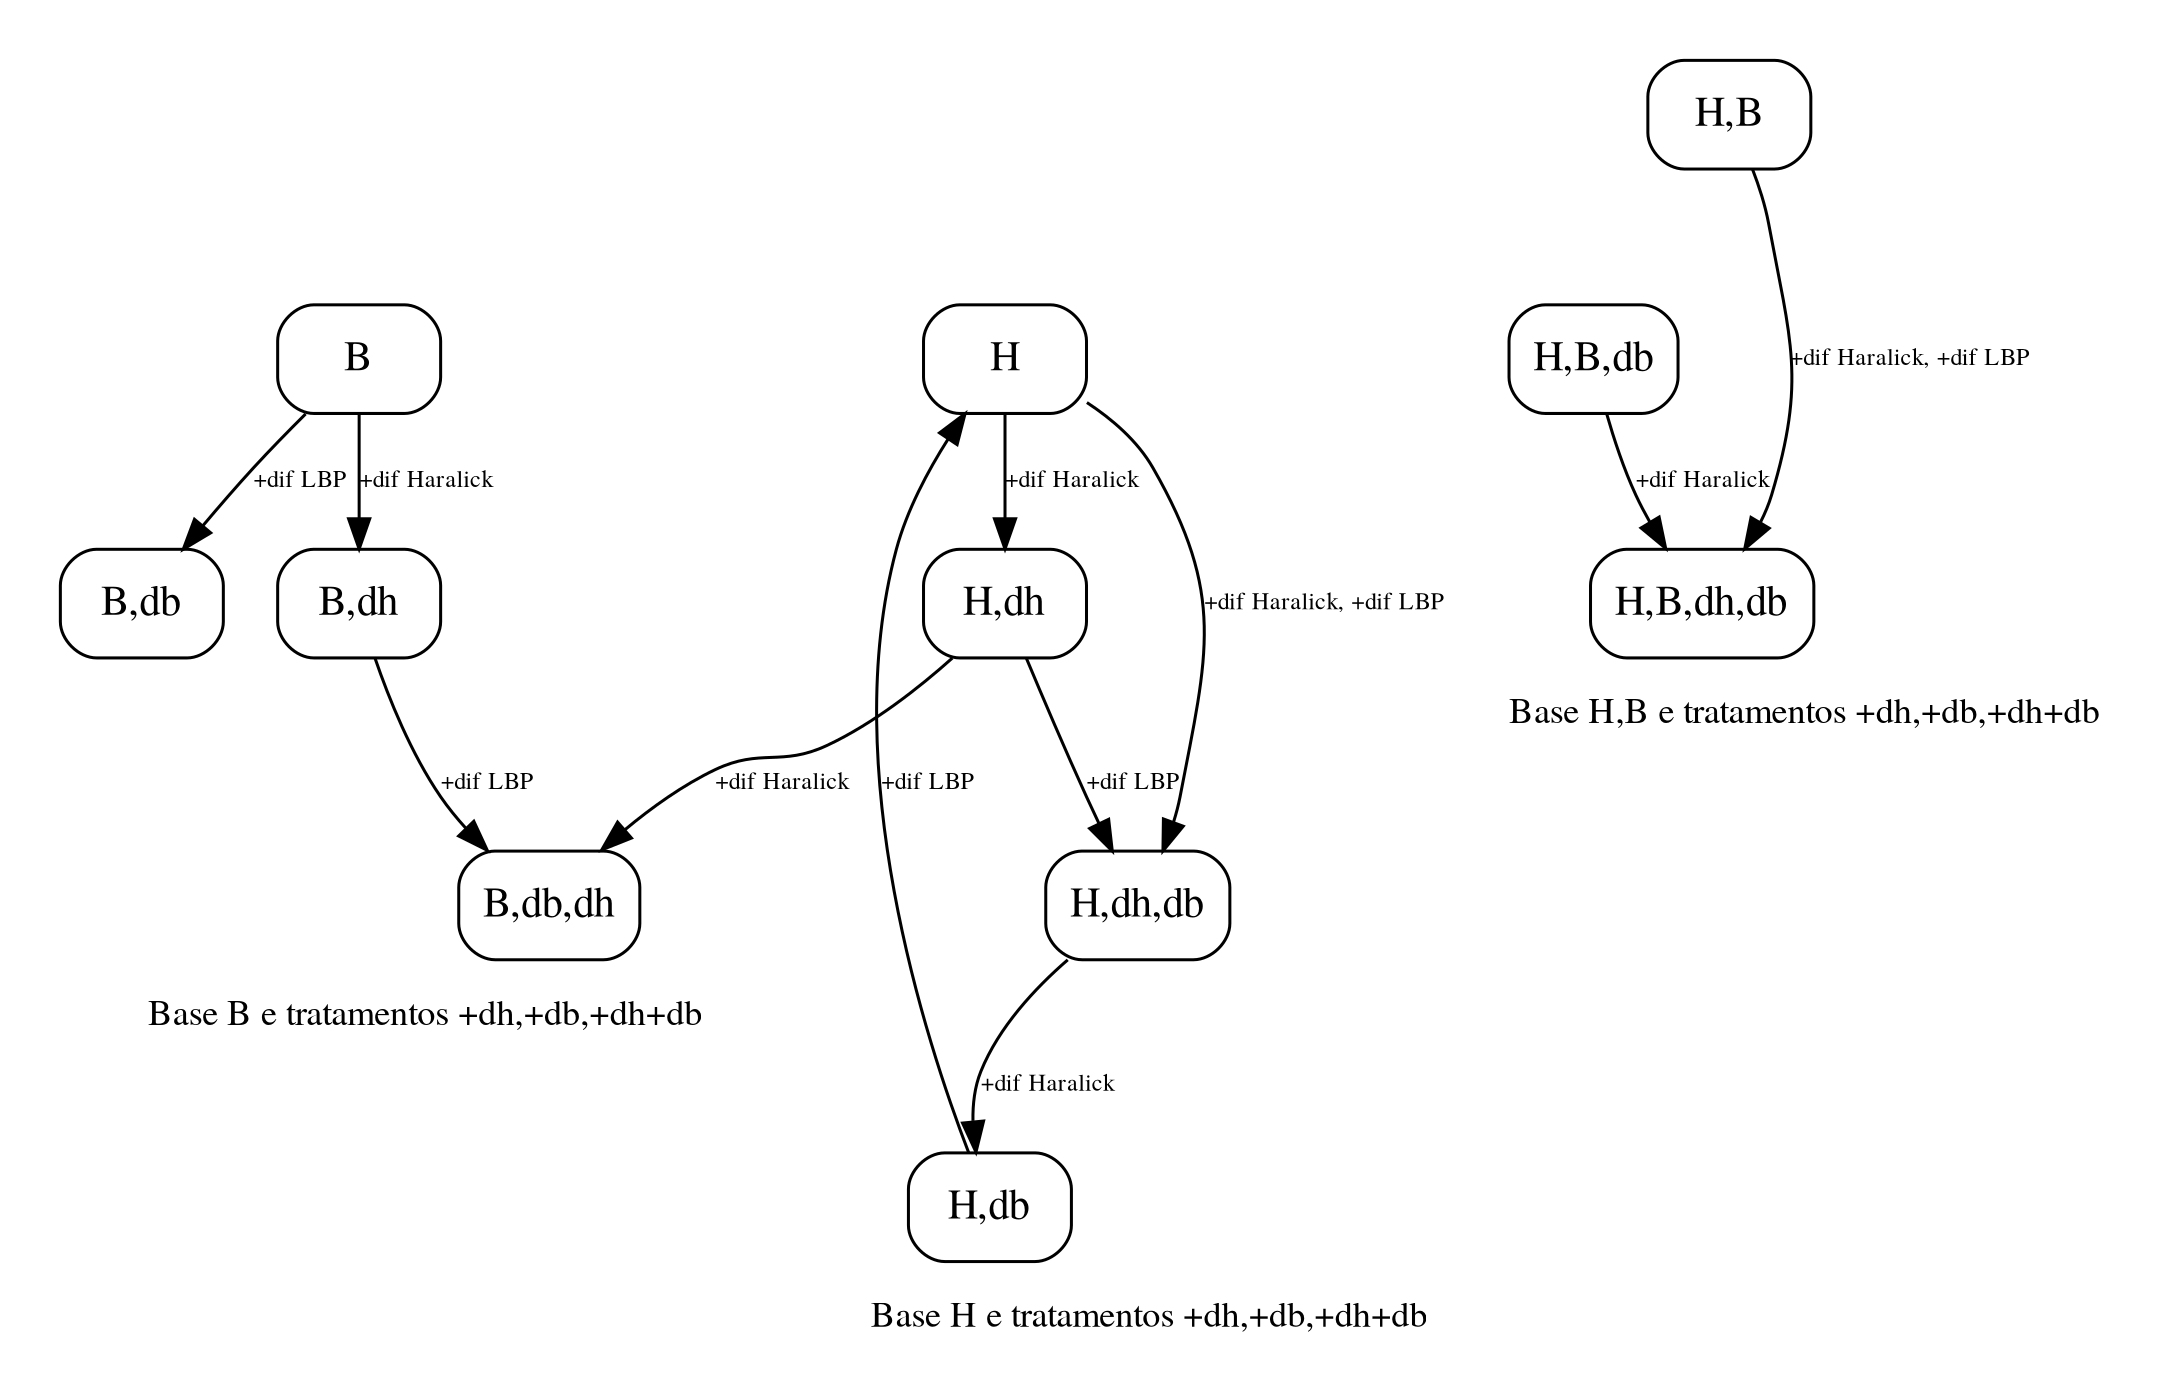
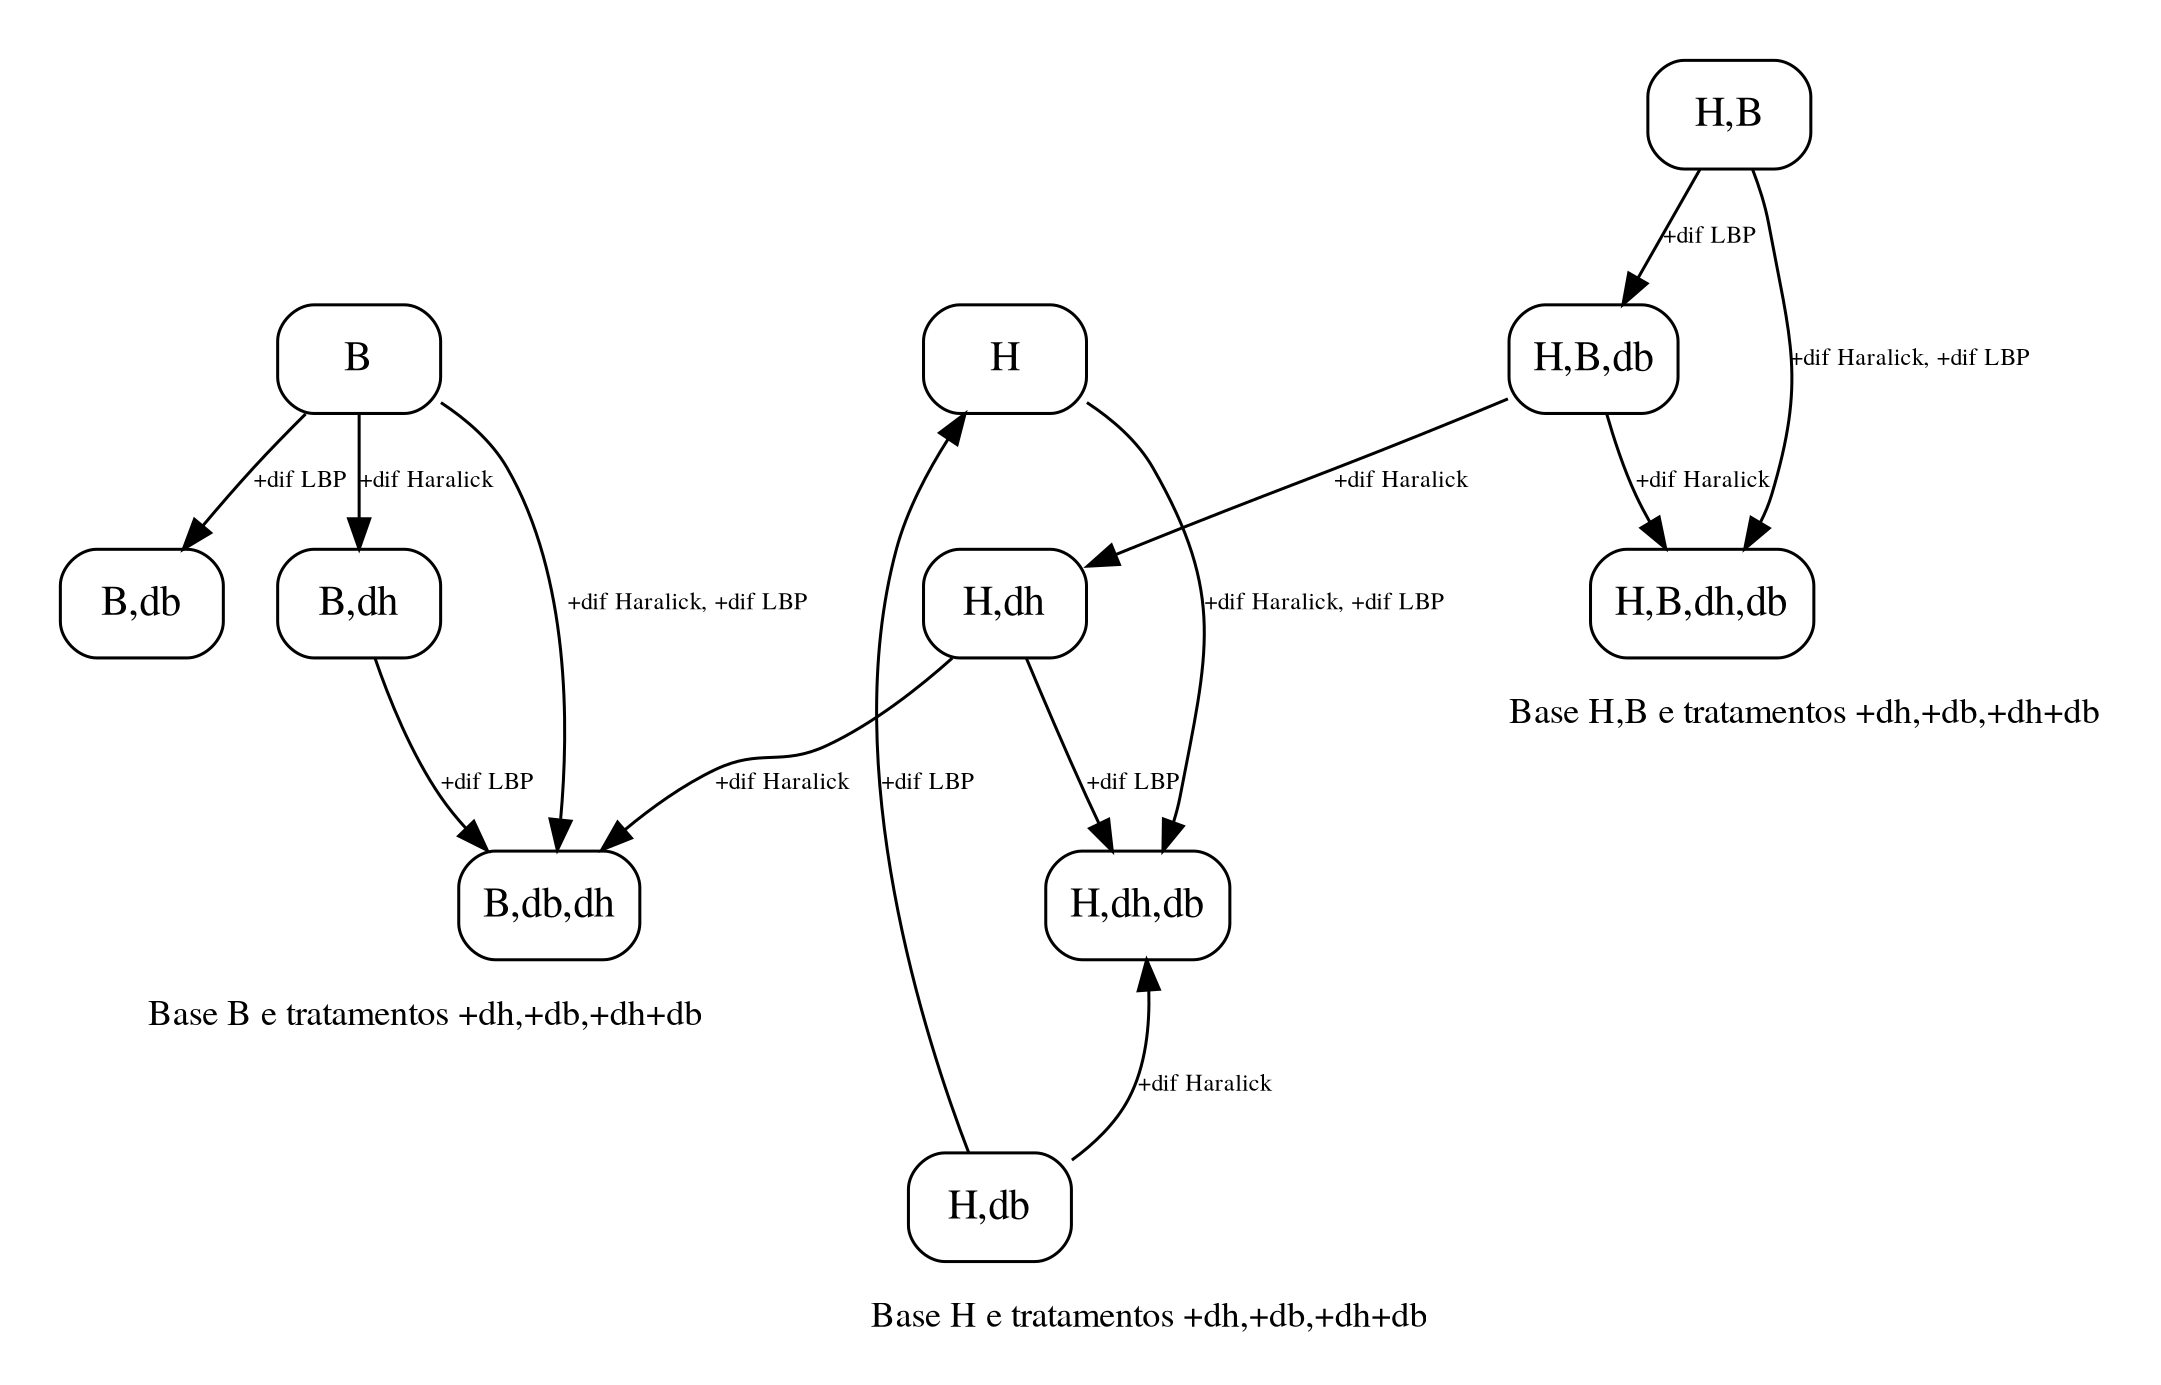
  digraph {
    rankdir=TB
    node [fontname=Times shape=rectangle style=rounded]
    edge [fontname=Times fontsize=8]
    n1 [label=B]
    n2 [label="B,db"]
    n3 [label="B,dh"]
    n4 [label="B,db,dh"]
    n5 [label=H]
    n6 [label="H,db"]
    n7 [label="H,dh"]
    n8 [label="H,dh,db"]
    n9 [label="H,B"]
    n10 [label="H,B,db"]
    n11 [label="H,B,dh,db"]
    subgraph cluster_1 {
      fontname=Times
      fontsize=12
      label="Base B e tratamentos +dh,+db,+dh+db"
      labelloc=b
      peripheries=0
      n1
      n2
      n3
      n4
    }
    subgraph cluster_2 {
      fontname=Times
      fontsize=12
      label="Base H e tratamentos +dh,+db,+dh+db"
      labelloc=b
      peripheries=0
      n5
      n6
      n7
      n8
    }
    subgraph cluster_3 {
      fontname=Times
      fontsize=12
      label="Base H,B e tratamentos +dh,+db,+dh+db"
      labelloc=b
      peripheries=0
      n9
      n10
      n11
    }
    n1 -> n2 [label="+dif LBP"]
    n1 -> n3 [label="+dif Haralick"]
+   n1 -> n4 [label="+dif Haralick, +dif LBP"]
    n3 -> n4 [label="+dif LBP"]
-   n5 -> n7 [label="+dif Haralick"]
+   n10 -> n7 [label="+dif Haralick"]
    n5 -> n8 [label="+dif Haralick, +dif LBP"]
    n6 -> n5 [label="+dif LBP"]
-   n8 -> n6 [label="+dif Haralick"]
+   n6 -> n8 [label="+dif Haralick"]
    n7 -> n4 [label="+dif Haralick"]
    n7 -> n8 [label="+dif LBP"]
+   n9 -> n10 [label="+dif LBP"]
    n9 -> n11 [label="+dif Haralick, +dif LBP"]
    n10 -> n11 [label="+dif Haralick"]
  }
